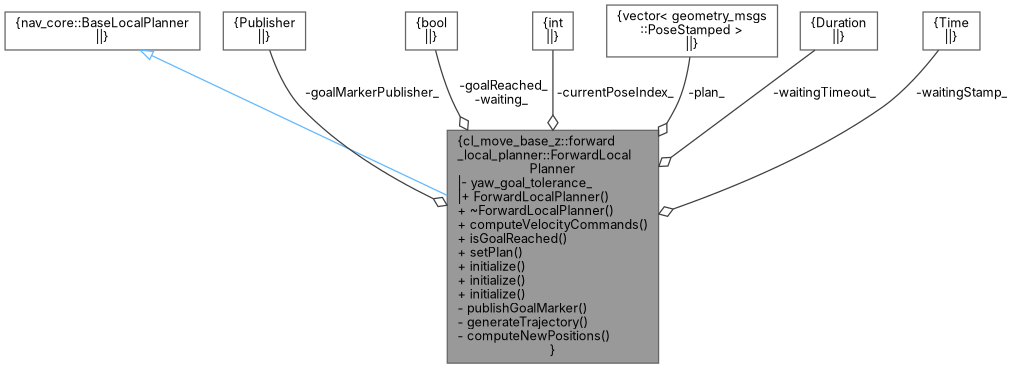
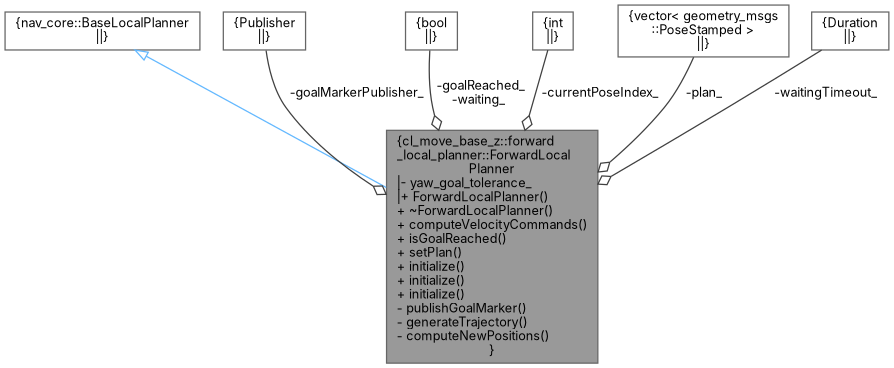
  digraph {
    fontname=Inter
    node [color=gray40 fillcolor=white fontname=Inter fontsize=10 shape=box style=filled]
    edge [color=grey25 fontname=Inter fontsize=10 labelfontname=Helvetica labelfontsize=10 style=solid arrowhead=odiamond]
    n1 [fillcolor=grey60 fontcolor=black height=0.2 label="{cl_move_base_z::forward\l_local_planner::ForwardLocal\lPlanner\n|- yaw_goal_tolerance_\l|+ ForwardLocalPlanner()\l+ ~ForwardLocalPlanner()\l+ computeVelocityCommands()\l+ isGoalReached()\l+ setPlan()\l+ initialize()\l+ initialize()\l+ initialize()\l- publishGoalMarker()\l- generateTrajectory()\l- computeNewPositions()\l}" width=0.4]
    n2 [height=0.2 label="{nav_core::BaseLocalPlanner\n||}" width=0.4]
    n3 [height=0.2 label="{Publisher\n||}" width=0.4]
    n4 [height=0.2 label="{bool\n||}" width=0.4]
    n5 [height=0.2 label="{int\n||}" width=0.4]
    n6 [height=0.2 label="{vector\< geometry_msgs\l::PoseStamped \>\n||}" width=0.4]
    n7 [height=0.2 label="{Duration\n||}" width=0.4]
-   n8 [height=0.2 label="{Time\n||}" width=0.4]
    n2 -> n1 [arrowtail=onormal color=steelblue1 dir=back arrowhead=""]
    n3 -> n1 [label=" -goalMarkerPublisher_"]
    n4 -> n1 [label=" -goalReached_\n-waiting_"]
    n5 -> n1 [label=" -currentPoseIndex_"]
    n6 -> n1 [label=" -plan_"]
    n7 -> n1 [label=" -waitingTimeout_"]
-   n8 -> n1 [label=" -waitingStamp_"]
  }
